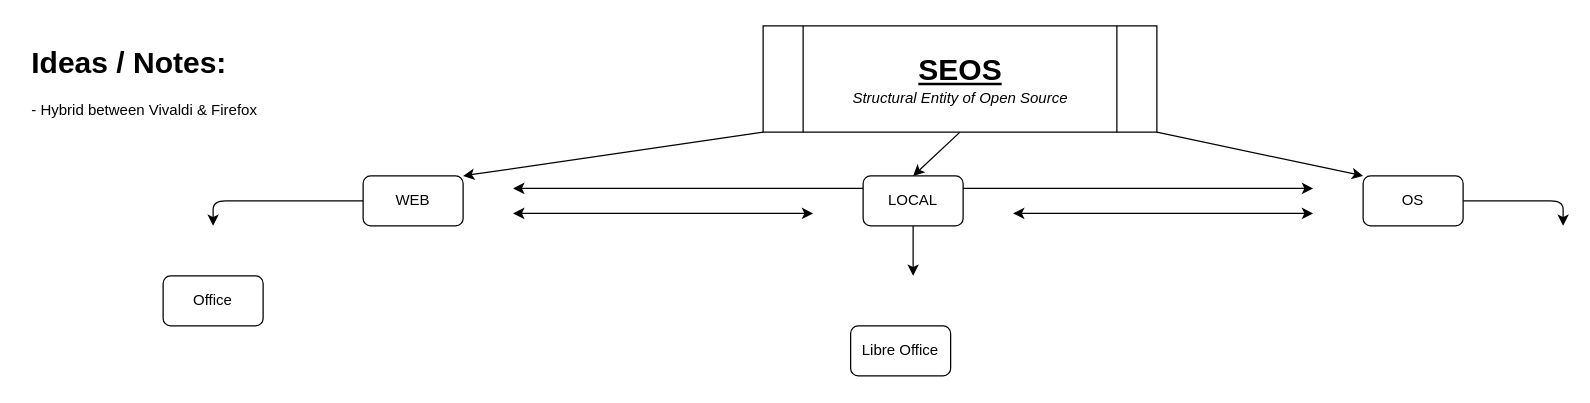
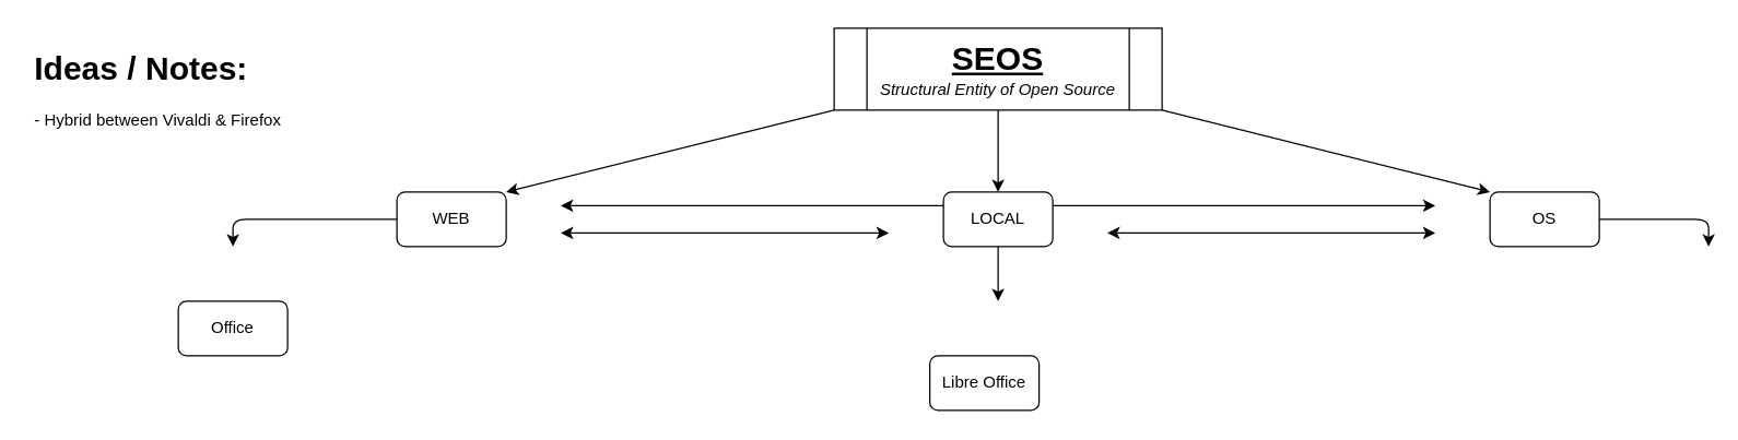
  <mxCell id="0" />
  <mxCell id="1" parent="0" />
  <mxCell id="2" style="rounded=1;orthogonalLoop=1;jettySize=auto;html=1;exitX=0;exitY=1;exitDx=0;exitDy=0;entryX=1;entryY=0;entryDx=0;entryDy=0;startArrow=none;startFill=0;" edge="1" parent="1" source="5" target="8"><mxGeometry relative="1" as="geometry" /></mxCell>
  <mxCell id="3" style="edgeStyle=none;rounded=1;orthogonalLoop=1;jettySize=auto;html=1;exitX=0.5;exitY=1;exitDx=0;exitDy=0;entryX=0.5;entryY=0;entryDx=0;entryDy=0;startArrow=none;startFill=0;" edge="1" parent="1" source="5" target="15"><mxGeometry relative="1" as="geometry" /></mxCell>
  <mxCell id="4" style="edgeStyle=none;rounded=1;orthogonalLoop=1;jettySize=auto;html=1;exitX=1;exitY=1;exitDx=0;exitDy=0;entryX=0;entryY=0;entryDx=0;entryDy=0;startArrow=none;startFill=0;" edge="1" parent="1" source="5" target="10"><mxGeometry relative="1" as="geometry" /></mxCell>
- <mxCell id="5" value="&lt;font style=&quot;font-size: 24px&quot;&gt;&lt;u&gt;&lt;b&gt;SEOS&lt;/b&gt;&lt;/u&gt;&lt;/font&gt;&lt;br&gt;&lt;i&gt;Structural Entity of Open Source&lt;/i&gt;" style="shape=process;whiteSpace=wrap;html=1;backgroundOutline=1;" vertex="1" parent="1"><mxGeometry x="610" y="20" width="315" height="85" as="geometry" /></mxCell>
+ <mxCell id="5" value="&lt;font style=&quot;font-size: 24px&quot;&gt;&lt;u&gt;&lt;b&gt;SEOS&lt;/b&gt;&lt;/u&gt;&lt;/font&gt;&lt;br&gt;&lt;i&gt;Structural Entity of Open Source&lt;/i&gt;" style="shape=process;whiteSpace=wrap;html=1;backgroundOutline=1;" vertex="1" parent="1"><mxGeometry x="610" width="240" height="60" as="geometry" y="20" /></mxCell>
  <mxCell id="6" style="edgeStyle=orthogonalEdgeStyle;rounded=1;orthogonalLoop=1;jettySize=auto;html=1;startArrow=classic;startFill=1;" edge="1" parent="1"><mxGeometry relative="1" as="geometry"><mxPoint x="410" y="170" as="sourcePoint" /><mxPoint x="650" y="170" as="targetPoint" /></mxGeometry></mxCell>
  <mxCell id="7" style="edgeStyle=none;rounded=1;orthogonalLoop=1;jettySize=auto;html=1;startArrow=none;startFill=0;endArrow=classic;endFill=1;" edge="1" parent="1" source="8"><mxGeometry relative="1" as="geometry"><mxPoint x="170" y="180" as="targetPoint" /><Array as="points"><mxPoint x="170" y="160" /></Array></mxGeometry></mxCell>
  <mxCell id="8" value="WEB" style="rounded=1;whiteSpace=wrap;html=1;" vertex="1" parent="1"><mxGeometry y="140" width="80" height="40" as="geometry" x="290" /></mxCell>
  <mxCell id="9" style="edgeStyle=none;rounded=1;orthogonalLoop=1;jettySize=auto;html=1;startArrow=none;startFill=0;endArrow=classic;endFill=1;" edge="1" parent="1" source="10"><mxGeometry relative="1" as="geometry"><mxPoint x="1250" y="180" as="targetPoint" /><Array as="points"><mxPoint x="1250" y="160" /></Array></mxGeometry></mxCell>
  <mxCell id="10" value="OS" style="rounded=1;whiteSpace=wrap;html=1;" vertex="1" parent="1"><mxGeometry x="1090" y="140" width="80" height="40" as="geometry" /></mxCell>
  <mxCell id="11" style="edgeStyle=orthogonalEdgeStyle;rounded=1;orthogonalLoop=1;jettySize=auto;html=1;startArrow=classic;startFill=1;endArrow=classic;endFill=1;" edge="1" parent="1"><mxGeometry relative="1" as="geometry"><mxPoint x="410" y="150" as="sourcePoint" /><mxPoint x="1050" y="150" as="targetPoint" /><Array as="points"><mxPoint x="730" y="150" /><mxPoint x="730" y="150" /></Array></mxGeometry></mxCell>
  <mxCell id="12" style="edgeStyle=none;rounded=1;orthogonalLoop=1;jettySize=auto;html=1;exitX=0;exitY=0.5;exitDx=0;exitDy=0;dashed=1;startArrow=classic;startFill=0;endArrow=classic;endFill=0;" edge="1" parent="1" source="8" target="8"><mxGeometry relative="1" as="geometry" /></mxCell>
  <mxCell id="13" style="edgeStyle=orthogonalEdgeStyle;rounded=1;orthogonalLoop=1;jettySize=auto;html=1;startArrow=classic;startFill=1;" edge="1" parent="1"><mxGeometry relative="1" as="geometry"><mxPoint x="810" y="170" as="sourcePoint" /><mxPoint x="1050" y="170" as="targetPoint" /></mxGeometry></mxCell>
  <mxCell id="14" style="edgeStyle=none;rounded=1;orthogonalLoop=1;jettySize=auto;html=1;startArrow=none;startFill=0;endArrow=classic;endFill=1;" edge="1" parent="1" source="15"><mxGeometry relative="1" as="geometry"><mxPoint x="730" y="220" as="targetPoint" /></mxGeometry></mxCell>
  <mxCell id="15" value="LOCAL" style="rounded=1;whiteSpace=wrap;html=1;" vertex="1" parent="1"><mxGeometry x="690" y="140" width="80" height="40" as="geometry" /></mxCell>
  <mxCell id="16" value="&lt;h1&gt;Ideas / Notes:&lt;/h1&gt;&lt;p&gt;- Hybrid between Vivaldi &amp;amp; Firefox&lt;/p&gt;" style="text;html=1;strokeColor=none;fillColor=none;spacing=5;spacingTop=-20;whiteSpace=wrap;overflow=hidden;rounded=0;" vertex="1" parent="1"><mxGeometry x="20" y="30" width="190" height="120" as="geometry" /></mxCell>
  <mxCell id="17" value="Libre Office" style="rounded=1;whiteSpace=wrap;html=1;" vertex="1" parent="1"><mxGeometry x="680" y="260" width="80" height="40" as="geometry" /></mxCell>
  <mxCell id="18" value="Office" style="rounded=1;whiteSpace=wrap;html=1;" vertex="1" parent="1"><mxGeometry x="130" y="220" width="80" height="40" as="geometry" /></mxCell>
